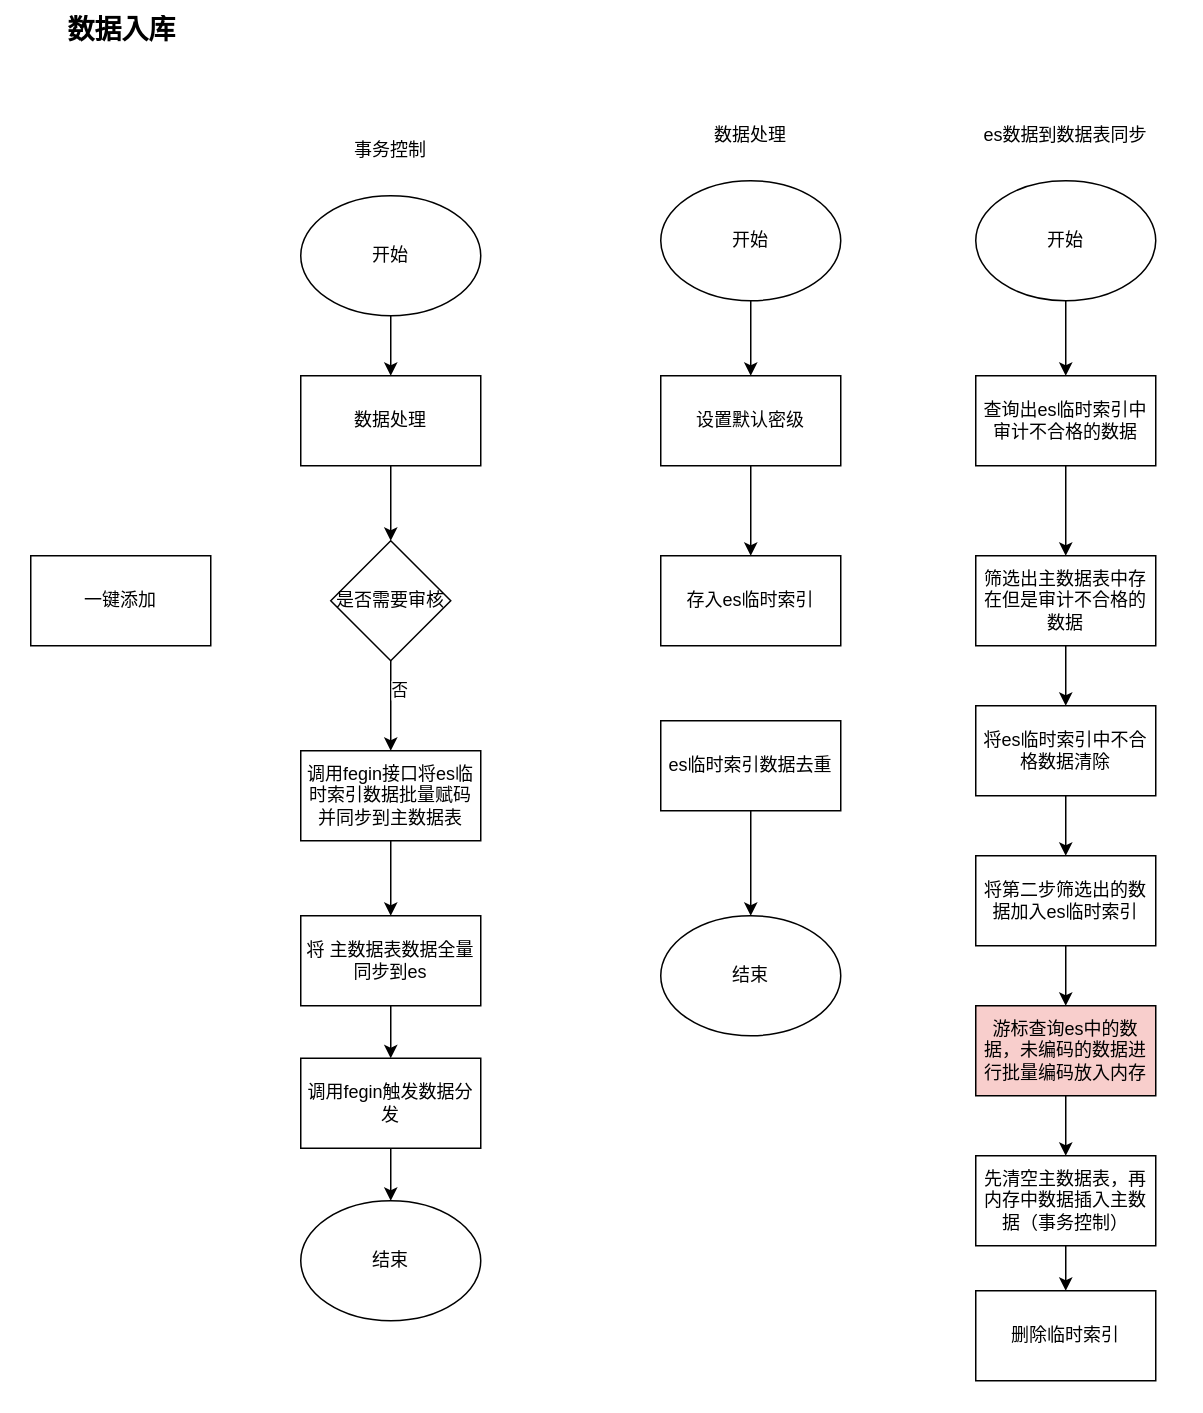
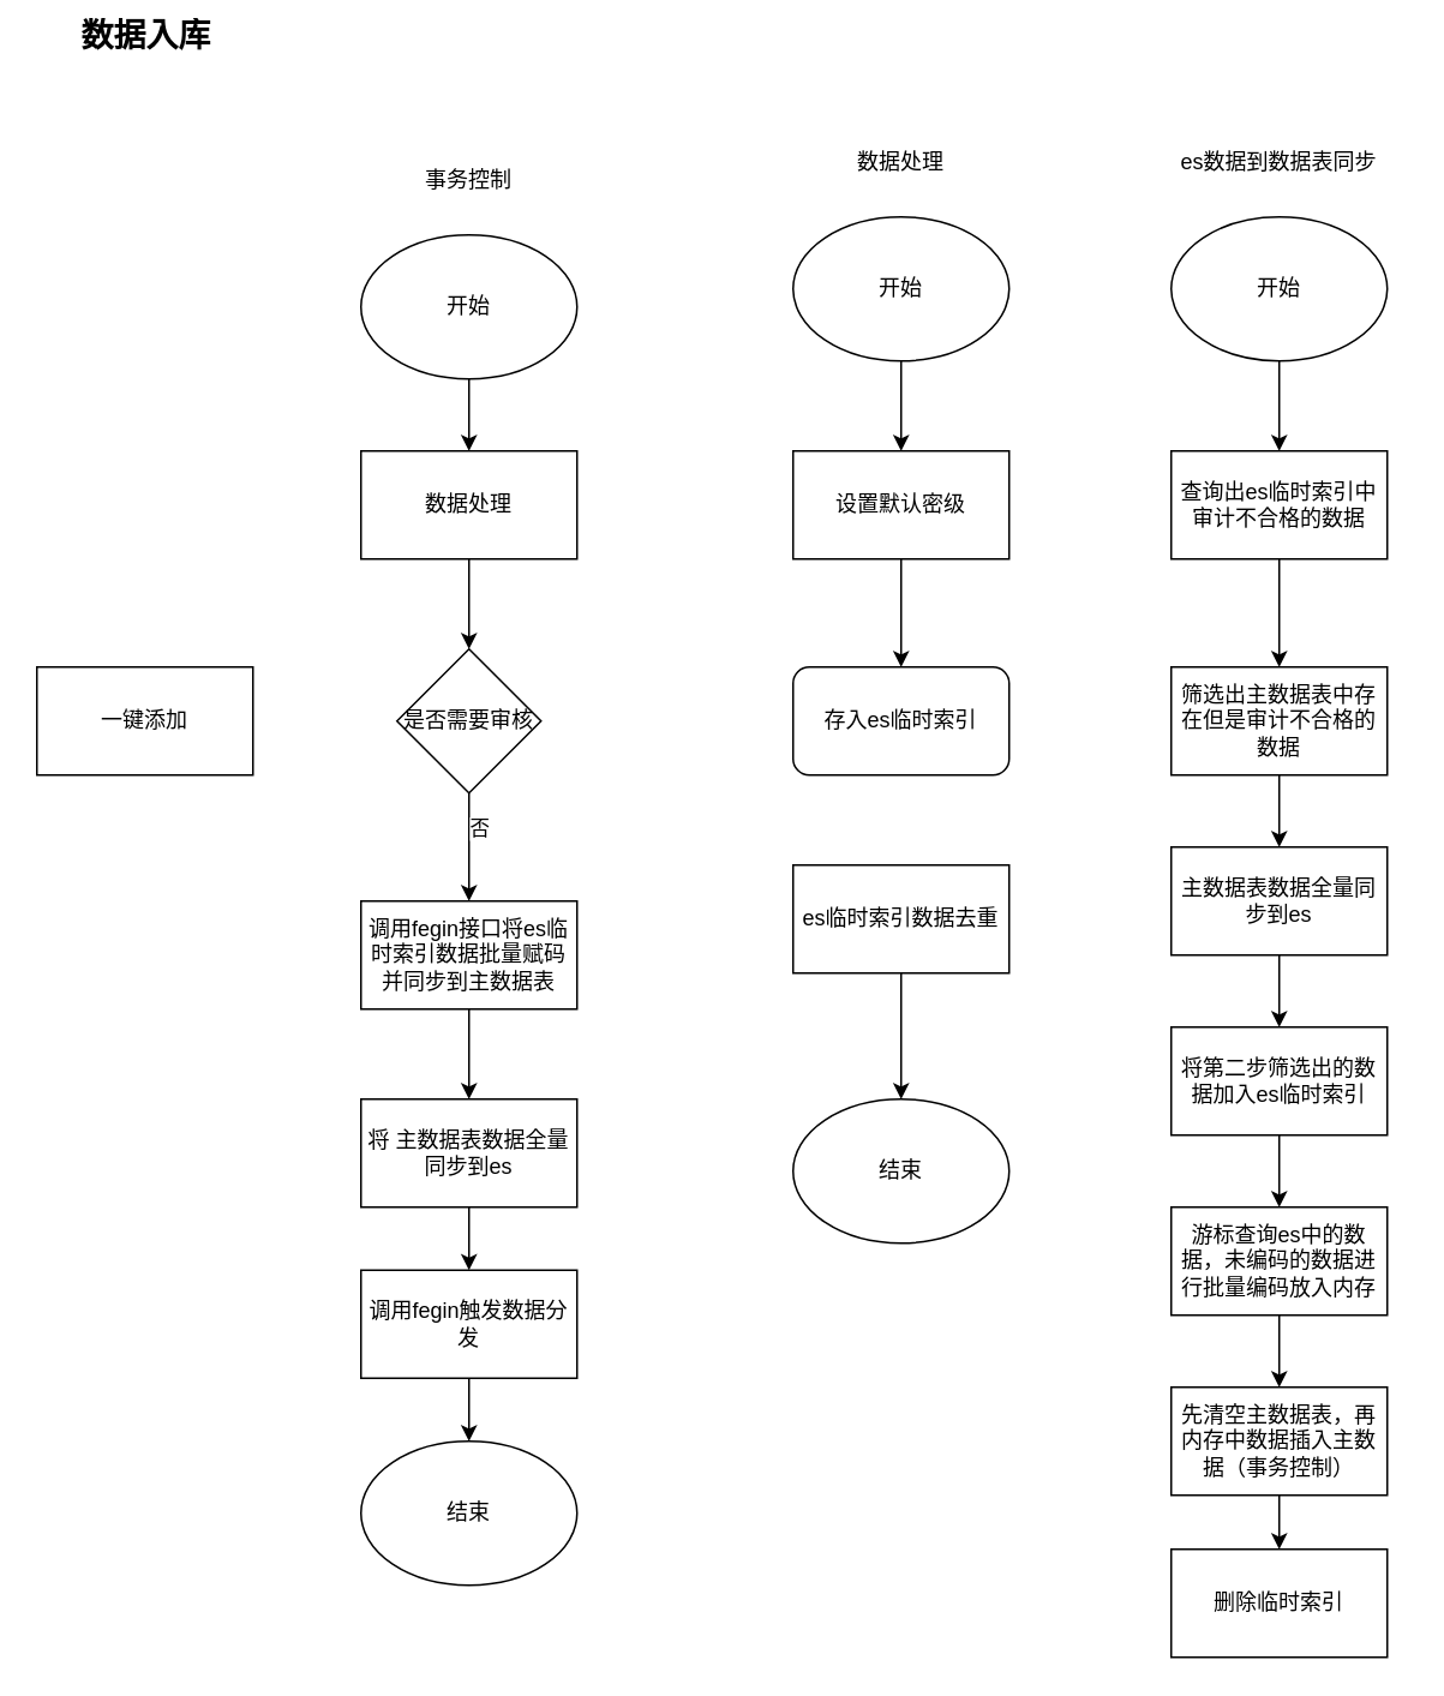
  <mxCell id="0" />
  <mxCell id="1" parent="0" />
  <mxCell id="2" value="" style="edgeStyle=orthogonalEdgeStyle;rounded=0;orthogonalLoop=1;jettySize=auto;html=1;" edge="1" parent="1" source="3" target="8"><mxGeometry relative="1" as="geometry" /></mxCell>
  <mxCell id="3" value="开始" style="ellipse;whiteSpace=wrap;html=1;" vertex="1" parent="1"><mxGeometry x="200" y="130" width="120" height="80" as="geometry" /></mxCell>
  <mxCell id="4" value="" style="edgeStyle=orthogonalEdgeStyle;rounded=0;orthogonalLoop=1;jettySize=auto;html=1;" edge="1" parent="1" source="6" target="11"><mxGeometry relative="1" as="geometry" /></mxCell>
  <mxCell id="5" value="否" style="edgeLabel;html=1;align=center;verticalAlign=middle;resizable=0;points=[];" vertex="1" connectable="0" parent="4"><mxGeometry x="-0.375" y="5" relative="1" as="geometry"><mxPoint as="offset" /></mxGeometry></mxCell>
  <mxCell id="6" value="是否需要审核" style="rhombus;whiteSpace=wrap;html=1;" vertex="1" parent="1"><mxGeometry x="220" y="360" width="80" height="80" as="geometry" /></mxCell>
  <mxCell id="7" value="" style="edgeStyle=orthogonalEdgeStyle;rounded=0;orthogonalLoop=1;jettySize=auto;html=1;" edge="1" parent="1" source="8" target="6"><mxGeometry relative="1" as="geometry" /></mxCell>
  <mxCell id="8" value="数据处理" style="rounded=0;whiteSpace=wrap;html=1;" vertex="1" parent="1"><mxGeometry x="200" y="250" width="120" height="60" as="geometry" /></mxCell>
  <mxCell id="9" value="一键添加" style="rounded=0;whiteSpace=wrap;html=1;" vertex="1" parent="1"><mxGeometry x="20" y="370" width="120" height="60" as="geometry" /></mxCell>
  <mxCell id="10" value="" style="edgeStyle=orthogonalEdgeStyle;rounded=0;orthogonalLoop=1;jettySize=auto;html=1;" edge="1" parent="1" source="11" target="22"><mxGeometry relative="1" as="geometry" /></mxCell>
  <mxCell id="11" value="调用fegin接口将es临时索引数据批量赋码并同步到主数据表" style="rounded=0;whiteSpace=wrap;html=1;" vertex="1" parent="1"><mxGeometry x="200" y="500" width="120" height="60" as="geometry" /></mxCell>
  <mxCell id="12" value="" style="edgeStyle=orthogonalEdgeStyle;rounded=0;orthogonalLoop=1;jettySize=auto;html=1;" edge="1" parent="1" source="13" target="23"><mxGeometry relative="1" as="geometry" /></mxCell>
  <mxCell id="13" value="调用fegin触发数据分发" style="rounded=0;whiteSpace=wrap;html=1;" vertex="1" parent="1"><mxGeometry x="200" y="705" width="120" height="60" as="geometry" /></mxCell>
  <mxCell id="14" value="" style="edgeStyle=orthogonalEdgeStyle;rounded=0;orthogonalLoop=1;jettySize=auto;html=1;" edge="1" parent="1" source="15" target="20"><mxGeometry relative="1" as="geometry" /></mxCell>
  <mxCell id="15" value="开始" style="ellipse;whiteSpace=wrap;html=1;" vertex="1" parent="1"><mxGeometry x="440" y="120" width="120" height="80" as="geometry" /></mxCell>
- <mxCell id="16" value="存入es临时索引" style="rounded=0;whiteSpace=wrap;html=1;" vertex="1" parent="1"><mxGeometry x="440" y="370" width="120" height="60" as="geometry" /></mxCell>
+ <mxCell id="16" value="存入es临时索引" style="whiteSpace=wrap;html=1;rounded=1;" vertex="1" parent="1"><mxGeometry x="440" y="370" width="120" height="60" as="geometry" /></mxCell>
  <mxCell id="17" value="" style="edgeStyle=orthogonalEdgeStyle;rounded=0;orthogonalLoop=1;jettySize=auto;html=1;" edge="1" parent="1" source="18" target="24"><mxGeometry relative="1" as="geometry" /></mxCell>
  <mxCell id="18" value="es临时索引数据去重" style="rounded=0;whiteSpace=wrap;html=1;" vertex="1" parent="1"><mxGeometry x="440" y="480" width="120" height="60" as="geometry" /></mxCell>
  <mxCell id="19" value="" style="edgeStyle=orthogonalEdgeStyle;rounded=0;orthogonalLoop=1;jettySize=auto;html=1;" edge="1" parent="1" source="20" target="16"><mxGeometry relative="1" as="geometry" /></mxCell>
  <mxCell id="20" value="设置默认密级" style="rounded=0;whiteSpace=wrap;html=1;" vertex="1" parent="1"><mxGeometry x="440" y="250" width="120" height="60" as="geometry" /></mxCell>
  <mxCell id="21" value="" style="edgeStyle=orthogonalEdgeStyle;rounded=0;orthogonalLoop=1;jettySize=auto;html=1;" edge="1" parent="1" source="22" target="13"><mxGeometry relative="1" as="geometry" /></mxCell>
  <mxCell id="22" value="将 主数据表数据全量同步到es" style="rounded=0;whiteSpace=wrap;html=1;" vertex="1" parent="1"><mxGeometry x="200" y="610" width="120" height="60" as="geometry" /></mxCell>
  <mxCell id="23" value="结束" style="ellipse;whiteSpace=wrap;html=1;" vertex="1" parent="1"><mxGeometry x="200" y="800" width="120" height="80" as="geometry" /></mxCell>
  <mxCell id="24" value="结束" style="ellipse;whiteSpace=wrap;html=1;" vertex="1" parent="1"><mxGeometry x="440" y="610" width="120" height="80" as="geometry" /></mxCell>
  <mxCell id="25" value="事务控制" style="text;html=1;align=center;verticalAlign=middle;whiteSpace=wrap;rounded=0;" vertex="1" parent="1"><mxGeometry x="230" y="80" width="60" height="40" as="geometry" /></mxCell>
  <mxCell id="26" value="数据处理" style="text;html=1;align=center;verticalAlign=middle;whiteSpace=wrap;rounded=0;" vertex="1" parent="1"><mxGeometry x="470" y="70" width="60" height="40" as="geometry" /></mxCell>
  <mxCell id="27" value="" style="edgeStyle=orthogonalEdgeStyle;rounded=0;orthogonalLoop=1;jettySize=auto;html=1;" edge="1" parent="1" source="28" target="31"><mxGeometry relative="1" as="geometry" /></mxCell>
  <mxCell id="28" value="开始" style="ellipse;whiteSpace=wrap;html=1;" vertex="1" parent="1"><mxGeometry x="650" y="120" width="120" height="80" as="geometry" /></mxCell>
  <mxCell id="29" value="es数据到数据表同步" style="text;html=1;align=center;verticalAlign=middle;whiteSpace=wrap;rounded=0;" vertex="1" parent="1"><mxGeometry x="640" y="72.5" width="140" height="35" as="geometry" /></mxCell>
  <mxCell id="30" value="" style="edgeStyle=orthogonalEdgeStyle;rounded=0;orthogonalLoop=1;jettySize=auto;html=1;" edge="1" parent="1" source="31" target="33"><mxGeometry relative="1" as="geometry" /></mxCell>
  <mxCell id="31" value="查询出es临时索引中审计不合格的数据" style="rounded=0;whiteSpace=wrap;html=1;" vertex="1" parent="1"><mxGeometry x="650" y="250" width="120" height="60" as="geometry" /></mxCell>
  <mxCell id="32" value="" style="edgeStyle=orthogonalEdgeStyle;rounded=0;orthogonalLoop=1;jettySize=auto;html=1;" edge="1" parent="1" source="33" target="35"><mxGeometry relative="1" as="geometry" /></mxCell>
  <mxCell id="33" value="筛选出主数据表中存在但是审计不合格的数据" style="rounded=0;whiteSpace=wrap;html=1;" vertex="1" parent="1"><mxGeometry x="650" y="370" width="120" height="60" as="geometry" /></mxCell>
  <mxCell id="34" value="" style="edgeStyle=orthogonalEdgeStyle;rounded=0;orthogonalLoop=1;jettySize=auto;html=1;" edge="1" parent="1" source="35" target="37"><mxGeometry relative="1" as="geometry" /></mxCell>
- <mxCell id="35" value="将es临时索引中不合格数据清除" style="rounded=0;whiteSpace=wrap;html=1;" vertex="1" parent="1"><mxGeometry x="650" y="470" width="120" height="60" as="geometry" /></mxCell>
+ <mxCell id="35" value="主数据表数据全量同步到es" style="rounded=0;whiteSpace=wrap;html=1;" vertex="1" parent="1"><mxGeometry x="650" y="470" width="120" height="60" as="geometry" /></mxCell>
  <mxCell id="36" value="" style="edgeStyle=orthogonalEdgeStyle;rounded=0;orthogonalLoop=1;jettySize=auto;html=1;" edge="1" parent="1" source="37" target="41"><mxGeometry relative="1" as="geometry" /></mxCell>
  <mxCell id="37" value="将第二步筛选出的数据加入es临时索引" style="rounded=0;whiteSpace=wrap;html=1;" vertex="1" parent="1"><mxGeometry x="650" y="570" width="120" height="60" as="geometry" /></mxCell>
  <mxCell id="38" value="" style="edgeStyle=orthogonalEdgeStyle;rounded=0;orthogonalLoop=1;jettySize=auto;html=1;" edge="1" parent="1" source="39" target="43"><mxGeometry relative="1" as="geometry" /></mxCell>
  <mxCell id="39" value="先清空主数据表，再内存中数据插入主数据（事务控制）" style="rounded=0;whiteSpace=wrap;html=1;" vertex="1" parent="1"><mxGeometry x="650" y="770" width="120" height="60" as="geometry" /></mxCell>
  <mxCell id="40" value="" style="edgeStyle=orthogonalEdgeStyle;rounded=0;orthogonalLoop=1;jettySize=auto;html=1;" edge="1" parent="1" source="41" target="39"><mxGeometry relative="1" as="geometry" /></mxCell>
- <mxCell id="41" value="游标查询es中的数据，未编码的数据进行批量编码放入内存" style="rounded=0;whiteSpace=wrap;html=1;fillColor=#f8cecc;" vertex="1" parent="1"><mxGeometry x="650" y="670" width="120" height="60" as="geometry" /></mxCell>
+ <mxCell id="41" value="游标查询es中的数据，未编码的数据进行批量编码放入内存" style="rounded=0;whiteSpace=wrap;html=1;" vertex="1" parent="1"><mxGeometry x="650" y="670" width="120" height="60" as="geometry" /></mxCell>
  <mxCell id="42" value="&lt;b&gt;&lt;font style=&quot;font-size: 18px;&quot;&gt;数据入库&lt;/font&gt;&lt;/b&gt;" style="text;html=1;spacing=5;spacingTop=-20;whiteSpace=wrap;overflow=hidden;rounded=0;" vertex="1" parent="1"><mxGeometry x="40" y="20" width="190" height="40" as="geometry" /></mxCell>
  <mxCell id="43" value="删除临时索引" style="rounded=0;whiteSpace=wrap;html=1;" vertex="1" parent="1"><mxGeometry x="650" y="860" width="120" height="60" as="geometry" /></mxCell>
